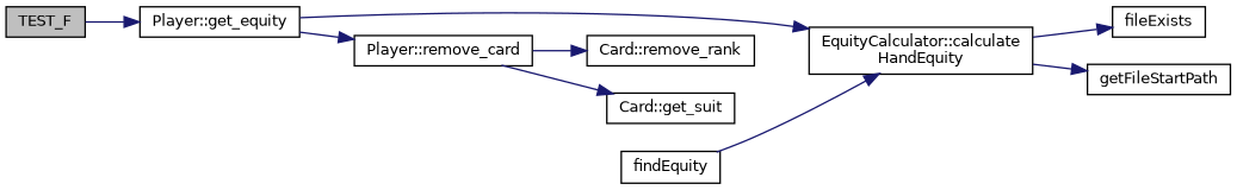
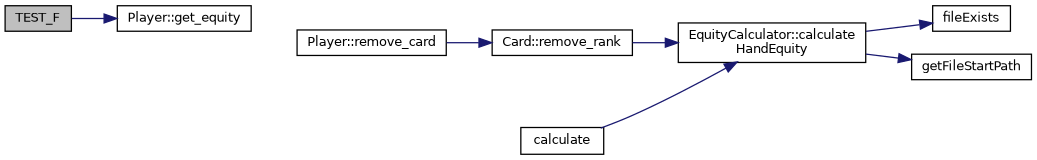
  digraph {
    rankdir=LR
    node [color=black fillcolor=white fontname=Helvetica fontsize=10 shape=record style=filled]
    edge [color=midnightblue fontname=Helvetica fontsize=10 labelfontname=Helvetica labelfontsize=10 style=solid]
    n1 [fillcolor=grey75 fontcolor=black height=0.2 label=TEST_F width=0.4]
    n2 [height=0.2 label="Player::get_equity" width=0.4]
    n3 [height=0.2 label="EquityCalculator::calculate\lHandEquity" width=0.4]
    n4 [height=0.2 label="Player::remove_card" width=0.4]
    n5 [height=0.2 label=fileExists width=0.4]
    n6 [height=0.2 label=getFileStartPath width=0.4]
    n7 [height=0.2 label="Card::remove_rank" width=0.4]
-   n8 [height=0.2 label="Card::get_suit" width=0.4]
-   n9 [height=0.2 label=findEquity width=0.4]
+   n9 [height=0.2 label=calculate width=0.4]
    n1 -> n2
-   n2 -> n3
-   n2 -> n4
+   n7 -> n3
    n3 -> n5
    n3 -> n6
    n4 -> n7
-   n4 -> n8
    n9 -> n3
  }
